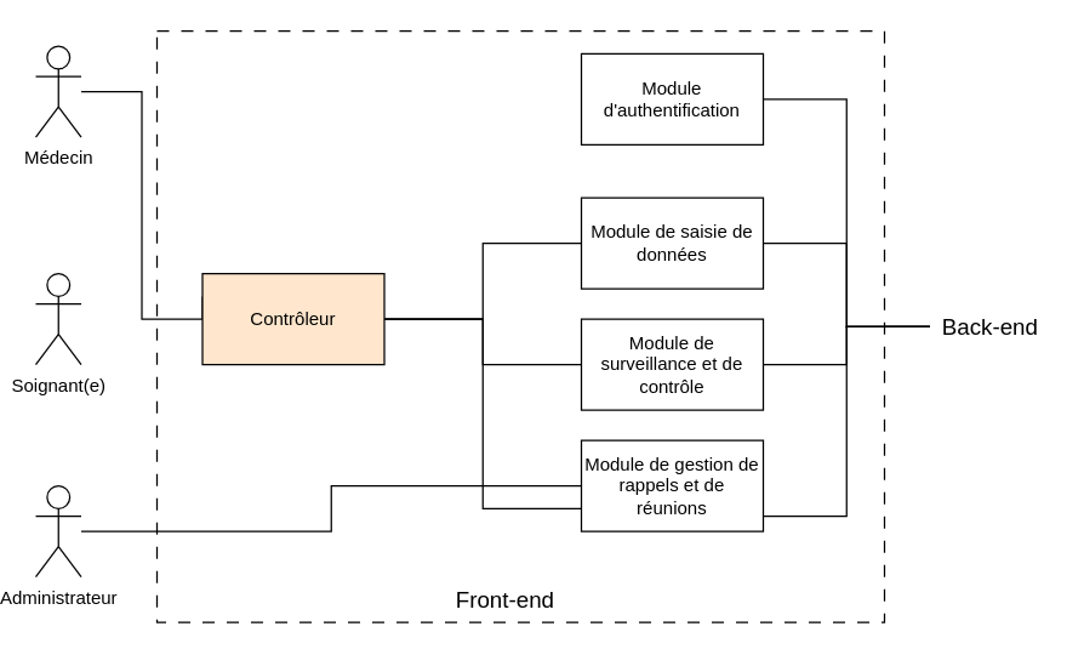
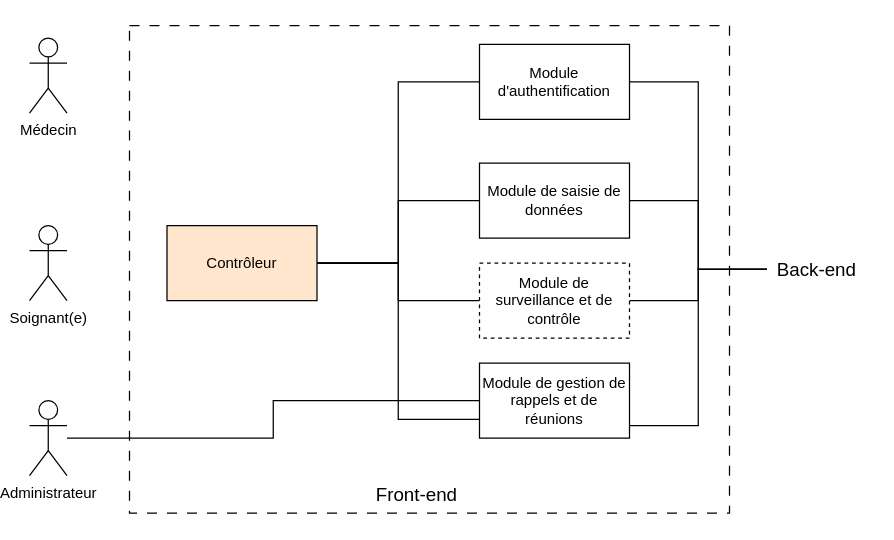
  <mxCell id="0" />
  <mxCell id="1" parent="0" />
  <mxCell id="2" style="edgeStyle=orthogonalEdgeStyle;rounded=0;orthogonalLoop=1;jettySize=auto;html=1;endArrow=none;endFill=0;" edge="1" parent="1" source="3" target="23"><mxGeometry relative="1" as="geometry" /></mxCell>
  <mxCell id="3" value="Administrateur" style="shape=umlActor;verticalLabelPosition=bottom;verticalAlign=top;html=1;outlineConnect=0;" vertex="1" parent="1"><mxGeometry x="20" y="320" width="30" height="60" as="geometry" /></mxCell>
  <mxCell id="4" value="Soignant(e)" style="shape=umlActor;verticalLabelPosition=bottom;verticalAlign=top;html=1;outlineConnect=0;" vertex="1" parent="1"><mxGeometry x="20" y="180" width="30" height="60" as="geometry" /></mxCell>
- <mxCell id="5" style="edgeStyle=orthogonalEdgeStyle;rounded=0;orthogonalLoop=1;jettySize=auto;html=1;entryX=0;entryY=0.25;entryDx=0;entryDy=0;endArrow=none;endFill=0;" edge="1" parent="1" source="6" target="15"><mxGeometry relative="1" as="geometry"><Array as="points"><mxPoint x="90" y="60" /><mxPoint x="90" y="210" /><mxPoint x="130" y="210" /></Array></mxGeometry></mxCell>
  <mxCell id="6" value="Médecin" style="shape=umlActor;verticalLabelPosition=bottom;verticalAlign=top;html=1;outlineConnect=0;" vertex="1" parent="1"><mxGeometry x="20" y="30" width="30" height="60" as="geometry" /></mxCell>
  <mxCell id="7" value="" style="rounded=0;whiteSpace=wrap;html=1;fillColor=none;dashed=1;dashPattern=8 8;" vertex="1" parent="1"><mxGeometry x="100" y="20" width="480" height="390" as="geometry" /></mxCell>
  <mxCell id="8" value="&lt;font style=&quot;font-size: 15px;&quot;&gt;Front-end&lt;/font&gt;" style="text;html=1;strokeColor=none;fillColor=none;align=center;verticalAlign=middle;whiteSpace=wrap;rounded=0;" vertex="1" parent="1"><mxGeometry x="290" y="380" width="80" height="30" as="geometry" /></mxCell>
  <mxCell id="9" style="edgeStyle=orthogonalEdgeStyle;rounded=0;orthogonalLoop=1;jettySize=auto;html=1;entryX=1;entryY=0.5;entryDx=0;entryDy=0;endArrow=none;endFill=0;" edge="1" parent="1" source="10" target="7"><mxGeometry relative="1" as="geometry" /></mxCell>
  <mxCell id="10" value="&lt;font style=&quot;font-size: 15px;&quot;&gt;Back-end&lt;/font&gt;" style="text;html=1;strokeColor=none;fillColor=none;align=center;verticalAlign=middle;whiteSpace=wrap;rounded=0;" vertex="1" parent="1"><mxGeometry x="610" y="200" width="80" height="30" as="geometry" /></mxCell>
+ <mxCell id="11" style="edgeStyle=orthogonalEdgeStyle;rounded=0;orthogonalLoop=1;jettySize=auto;html=1;entryX=0;entryY=0.5;entryDx=0;entryDy=0;endArrow=none;endFill=0;" edge="1" parent="1" source="15" target="17"><mxGeometry relative="1" as="geometry" /></mxCell>
  <mxCell id="12" style="edgeStyle=orthogonalEdgeStyle;shape=connector;rounded=0;orthogonalLoop=1;jettySize=auto;html=1;labelBackgroundColor=default;strokeColor=default;align=center;verticalAlign=middle;fontFamily=Helvetica;fontSize=11;fontColor=default;endArrow=none;endFill=0;" edge="1" parent="1" source="15" target="19"><mxGeometry relative="1" as="geometry" /></mxCell>
  <mxCell id="13" style="edgeStyle=orthogonalEdgeStyle;shape=connector;rounded=0;orthogonalLoop=1;jettySize=auto;html=1;entryX=0;entryY=0.5;entryDx=0;entryDy=0;labelBackgroundColor=default;strokeColor=default;align=center;verticalAlign=middle;fontFamily=Helvetica;fontSize=11;fontColor=default;endArrow=none;endFill=0;" edge="1" parent="1" source="15" target="21"><mxGeometry relative="1" as="geometry" /></mxCell>
  <mxCell id="14" style="edgeStyle=orthogonalEdgeStyle;shape=connector;rounded=0;orthogonalLoop=1;jettySize=auto;html=1;entryX=0;entryY=0.75;entryDx=0;entryDy=0;labelBackgroundColor=default;strokeColor=default;align=center;verticalAlign=middle;fontFamily=Helvetica;fontSize=11;fontColor=default;endArrow=none;endFill=0;" edge="1" parent="1" source="15" target="23"><mxGeometry relative="1" as="geometry" /></mxCell>
  <mxCell id="15" value="Contrôleur" style="rounded=0;whiteSpace=wrap;html=1;fillColor=#ffe6cc;" vertex="1" parent="1"><mxGeometry x="130" y="180" width="120" height="60" as="geometry" /></mxCell>
  <mxCell id="16" style="edgeStyle=orthogonalEdgeStyle;shape=connector;rounded=0;orthogonalLoop=1;jettySize=auto;html=1;entryX=0;entryY=0.5;entryDx=0;entryDy=0;labelBackgroundColor=default;strokeColor=default;align=center;verticalAlign=middle;fontFamily=Helvetica;fontSize=11;fontColor=default;endArrow=none;endFill=0;" edge="1" parent="1" source="17" target="10"><mxGeometry relative="1" as="geometry" /></mxCell>
  <mxCell id="17" value="Module d'authentification" style="rounded=0;whiteSpace=wrap;html=1;" vertex="1" parent="1"><mxGeometry x="380" y="35" width="120" height="60" as="geometry" /></mxCell>
  <mxCell id="18" style="edgeStyle=orthogonalEdgeStyle;shape=connector;rounded=0;orthogonalLoop=1;jettySize=auto;html=1;entryX=0;entryY=0.5;entryDx=0;entryDy=0;labelBackgroundColor=default;strokeColor=default;align=center;verticalAlign=middle;fontFamily=Helvetica;fontSize=11;fontColor=default;endArrow=none;endFill=0;" edge="1" parent="1" source="19" target="10"><mxGeometry relative="1" as="geometry" /></mxCell>
  <mxCell id="19" value="Module de saisie de données" style="rounded=0;whiteSpace=wrap;html=1;" vertex="1" parent="1"><mxGeometry x="380" y="130" width="120" height="60" as="geometry" /></mxCell>
  <mxCell id="20" style="edgeStyle=orthogonalEdgeStyle;shape=connector;rounded=0;orthogonalLoop=1;jettySize=auto;html=1;entryX=0;entryY=0.5;entryDx=0;entryDy=0;labelBackgroundColor=default;strokeColor=default;align=center;verticalAlign=middle;fontFamily=Helvetica;fontSize=11;fontColor=default;endArrow=none;endFill=0;" edge="1" parent="1" source="21" target="10"><mxGeometry relative="1" as="geometry" /></mxCell>
- <mxCell id="21" value="Module de surveillance et de contrôle" style="rounded=0;whiteSpace=wrap;html=1;" vertex="1" parent="1"><mxGeometry x="380" y="210" width="120" height="60" as="geometry" /></mxCell>
+ <mxCell id="21" value="Module de surveillance et de contrôle" style="rounded=0;whiteSpace=wrap;html=1;dashed=1;" vertex="1" parent="1"><mxGeometry x="380" y="210" width="120" height="60" as="geometry" /></mxCell>
  <mxCell id="22" style="edgeStyle=orthogonalEdgeStyle;shape=connector;rounded=0;orthogonalLoop=1;jettySize=auto;html=1;entryX=0;entryY=0.5;entryDx=0;entryDy=0;labelBackgroundColor=default;strokeColor=default;align=center;verticalAlign=middle;fontFamily=Helvetica;fontSize=11;fontColor=default;endArrow=none;endFill=0;" edge="1" parent="1" source="23" target="10"><mxGeometry relative="1" as="geometry"><Array as="points"><mxPoint x="555" y="340" /><mxPoint x="555" y="215" /></Array></mxGeometry></mxCell>
  <mxCell id="23" value="Module de gestion de rappels et de réunions" style="rounded=0;whiteSpace=wrap;html=1;" vertex="1" parent="1"><mxGeometry x="380" y="290" width="120" height="60" as="geometry" /></mxCell>
